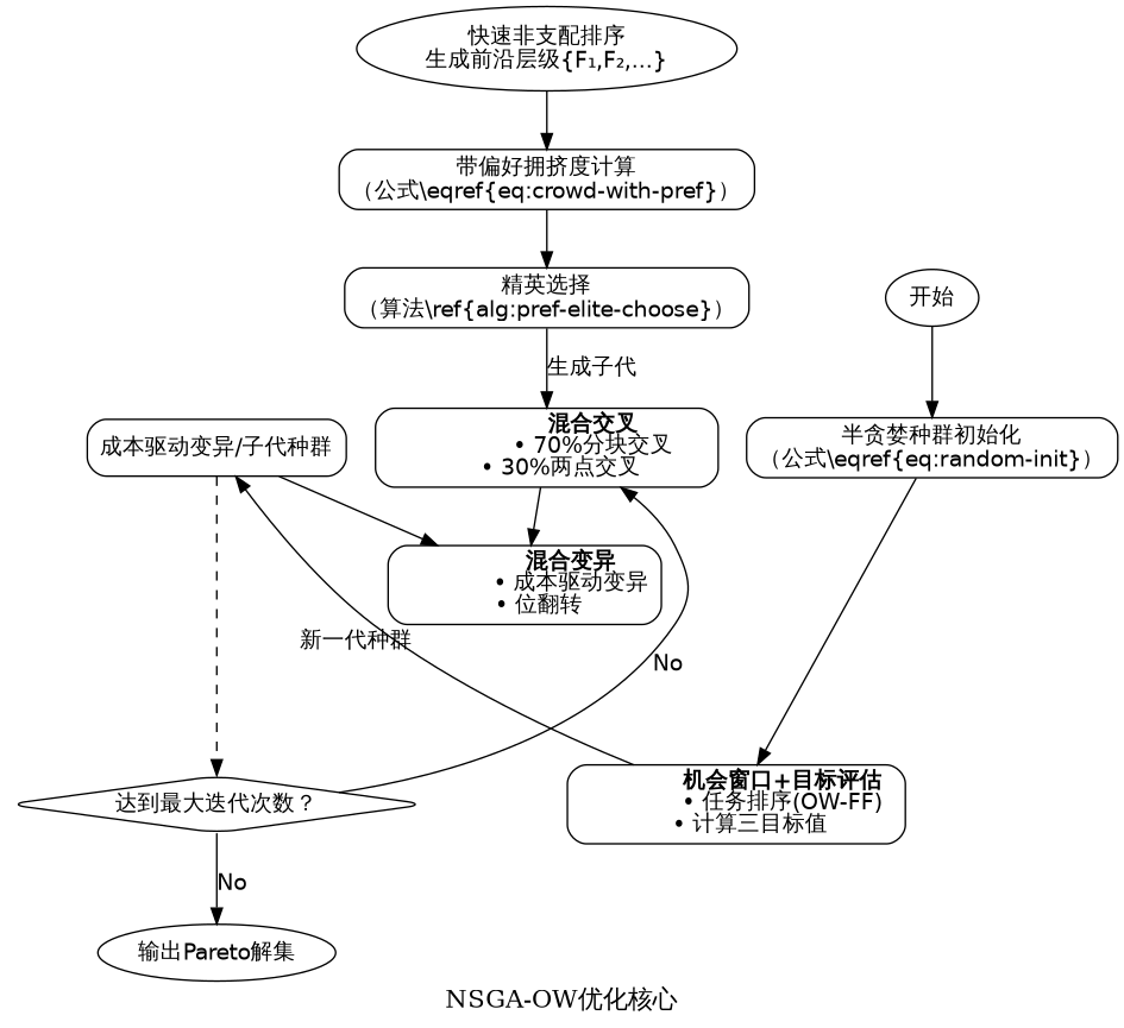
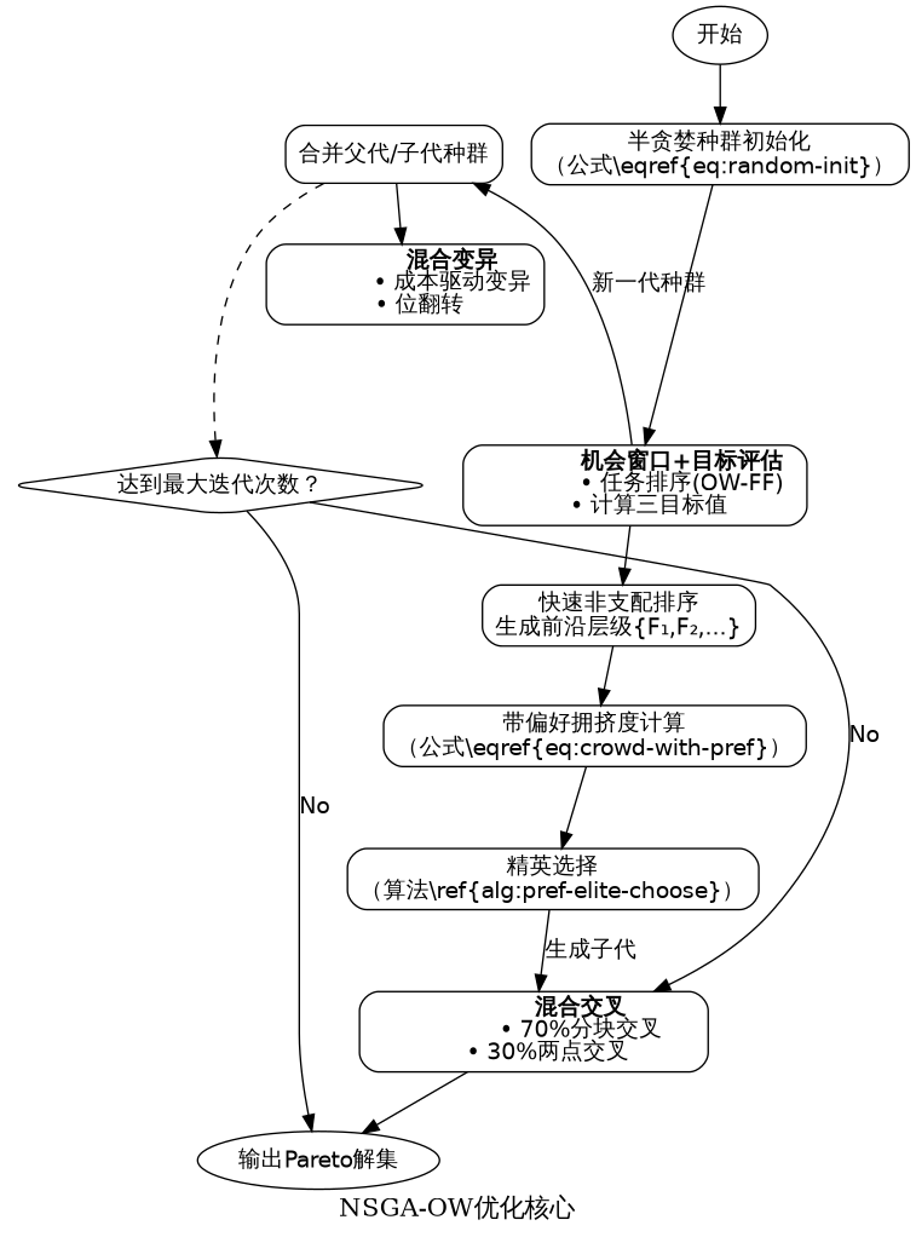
  digraph {
    fontsize=16
    label="NSGA-OW优化核心"
    rankdir=TB
    node [fontname=Helvetica shape=rectangle style=rounded]
    edge [fontname=Helvetica]
    n1 [label="半贪婪种群初始化\n（公式\\eqref{eq:random-init}）"]
-   n2 [label="成本驱动变异/子代种群"]
+   n2 [label="合并父代/子代种群"]
    n3 [label=<             <B>机会窗口+目标评估</B><BR/>             • 任务排序(OW-FF)<BR/>             • 计算三目标值         >]
    n4 [label="达到最大迭代次数？" shape=diamond]
    n5 [label=<             <B>混合变异</B><BR/>             • 成本驱动变异<BR/>             • 位翻转         >]
-   n6 [label="快速非支配排序\n生成前沿层级{F₁,F₂,...}" shape=ellipse]
+   n6 [label="快速非支配排序\n生成前沿层级{F₁,F₂,...}"]
    n7 [label="输出Pareto解集" shape=ellipse]
    n8 [label=<             <B>混合交叉</B><BR/>             • 70%分块交叉<BR/>             • 30%两点交叉         >]
    n9 [label="开始" shape=ellipse]
    n10 [label="带偏好拥挤度计算\n（公式\\eqref{eq:crowd-with-pref}）"]
    n11 [label="精英选择\n（算法\\ref{alg:pref-elite-choose}）"]
    subgraph sub_1 {
      rank=same
      n1
      n2
    }
    subgraph sub_2 {
      rank=same
      n3
      n4
    }
    n1 -> n3 [minlen=2]
    n2 -> n3 [dir=back minlen=3 xlabel="新一代种群"]
    n2 -> n4 [style=dashed]
    n2 -> n5
+   n3 -> n6
    n4 -> n7 [label=No]
    n4 -> n8 [constraint=false label=No]
    n6 -> n10
-   n8 -> n5
+   n8 -> n7
    n9 -> n1
    n10 -> n11
    n11 -> n8 [label="生成子代"]
  }
